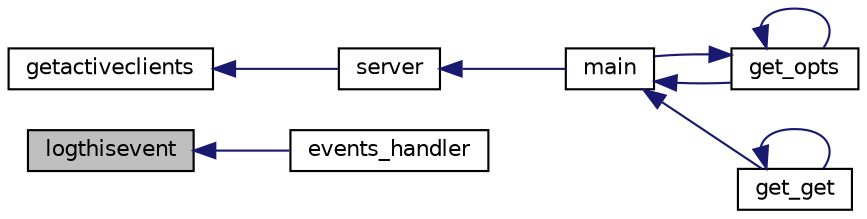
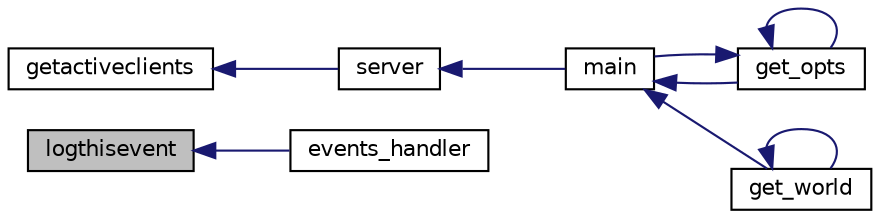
  digraph {
    rankdir=LR
    node [color=black fillcolor=white fontname=Helvetica fontsize=10 shape=record style=filled]
    edge [color=midnightblue dir=back fontname=Helvetica fontsize=10 labelfontname=Helvetica labelfontsize=10 style=solid]
    n1 [fillcolor=grey75 fontcolor=black height=0.2 label=logthisevent width=0.4]
    n2 [height=0.2 label=events_handler width=0.4]
    n3 [height=0.2 label=getactiveclients width=0.4]
    n4 [height=0.2 label=server width=0.4]
    n5 [height=0.2 label=main width=0.4]
    n6 [height=0.2 label=get_opts width=0.4]
-   n7 [height=0.2 label=get_get width=0.4]
+   n7 [height=0.2 label=get_world width=0.4]
    n1 -> n2
    n3 -> n4
    n4 -> n5
    n5 -> n6
    n5 -> n7
    n6 -> n5
    n6 -> n6
    n7 -> n7
  }
